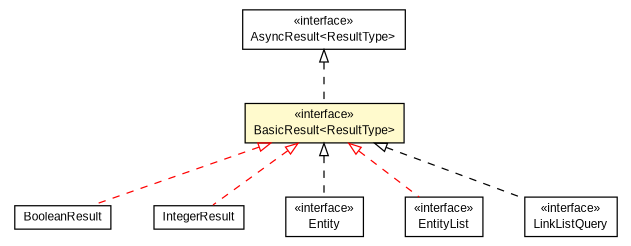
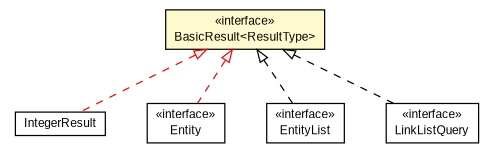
  digraph {
    nodesep=0.25
    ranksep=0.5
    node [fontcolor=black fontname=arial fontsize=10.0 shape=plaintext]
    edge [arrowtail=empty color=black dir=back fontname=arial fontsize=10 headport=p labelfontname=arial labelfontsize=10 style=dashed tailport=p]
-   n1 [label=<<table title="io.nextweb.fn.AsyncResult" border="0" cellborder="1" cellspacing="0" cellpadding="2" port="p" href="./AsyncResult.html"> 		<tr><td><table border="0" cellspacing="0" cellpadding="1"> <tr><td align="center" balign="center"> &#171;interface&#187; </td></tr> <tr><td align="center" balign="center"> AsyncResult&lt;ResultType&gt; </td></tr> 		</table></td></tr> 		</table>>]
    n2 [label=<<table title="io.nextweb.fn.BasicResult" border="0" cellborder="1" cellspacing="0" cellpadding="2" port="p" bgcolor="lemonChiffon" href="./BasicResult.html"> 		<tr><td><table border="0" cellspacing="0" cellpadding="1"> <tr><td align="center" balign="center"> &#171;interface&#187; </td></tr> <tr><td align="center" balign="center"> BasicResult&lt;ResultType&gt; </td></tr> 		</table></td></tr> 		</table>>]
-   n3 [label=<<table title="io.nextweb.fn.BooleanResult" border="0" cellborder="1" cellspacing="0" cellpadding="2" port="p" href="./BooleanResult.html"> 		<tr><td><table border="0" cellspacing="0" cellpadding="1"> <tr><td align="center" balign="center"> BooleanResult </td></tr> 		</table></td></tr> 		</table>>]
    n4 [label=<<table title="io.nextweb.fn.IntegerResult" border="0" cellborder="1" cellspacing="0" cellpadding="2" port="p" href="./IntegerResult.html"> 		<tr><td><table border="0" cellspacing="0" cellpadding="1"> <tr><td align="center" balign="center"> IntegerResult </td></tr> 		</table></td></tr> 		</table>>]
    n5 [label=<<table title="io.nextweb.Entity" border="0" cellborder="1" cellspacing="0" cellpadding="2" port="p" href="../Entity.html"> 		<tr><td><table border="0" cellspacing="0" cellpadding="1"> <tr><td align="center" balign="center"> &#171;interface&#187; </td></tr> <tr><td align="center" balign="center"> Entity </td></tr> 		</table></td></tr> 		</table>>]
    n6 [label=<<table title="io.nextweb.EntityList" border="0" cellborder="1" cellspacing="0" cellpadding="2" port="p" href="../EntityList.html"> 		<tr><td><table border="0" cellspacing="0" cellpadding="1"> <tr><td align="center" balign="center"> &#171;interface&#187; </td></tr> <tr><td align="center" balign="center"> EntityList </td></tr> 		</table></td></tr> 		</table>>]
    n7 [label=<<table title="io.nextweb.LinkListQuery" border="0" cellborder="1" cellspacing="0" cellpadding="2" port="p" href="../LinkListQuery.html"> 		<tr><td><table border="0" cellspacing="0" cellpadding="1"> <tr><td align="center" balign="center"> &#171;interface&#187; </td></tr> <tr><td align="center" balign="center"> LinkListQuery </td></tr> 		</table></td></tr> 		</table>>]
-   n1 -> n2
-   n2 -> n3 [color=red]
    n2 -> n4 [color=red]
-   n2 -> n5
-   n2 -> n6 [color=red]
+   n2 -> n5 [color=red]
+   n2 -> n6
    n2 -> n7
  }
